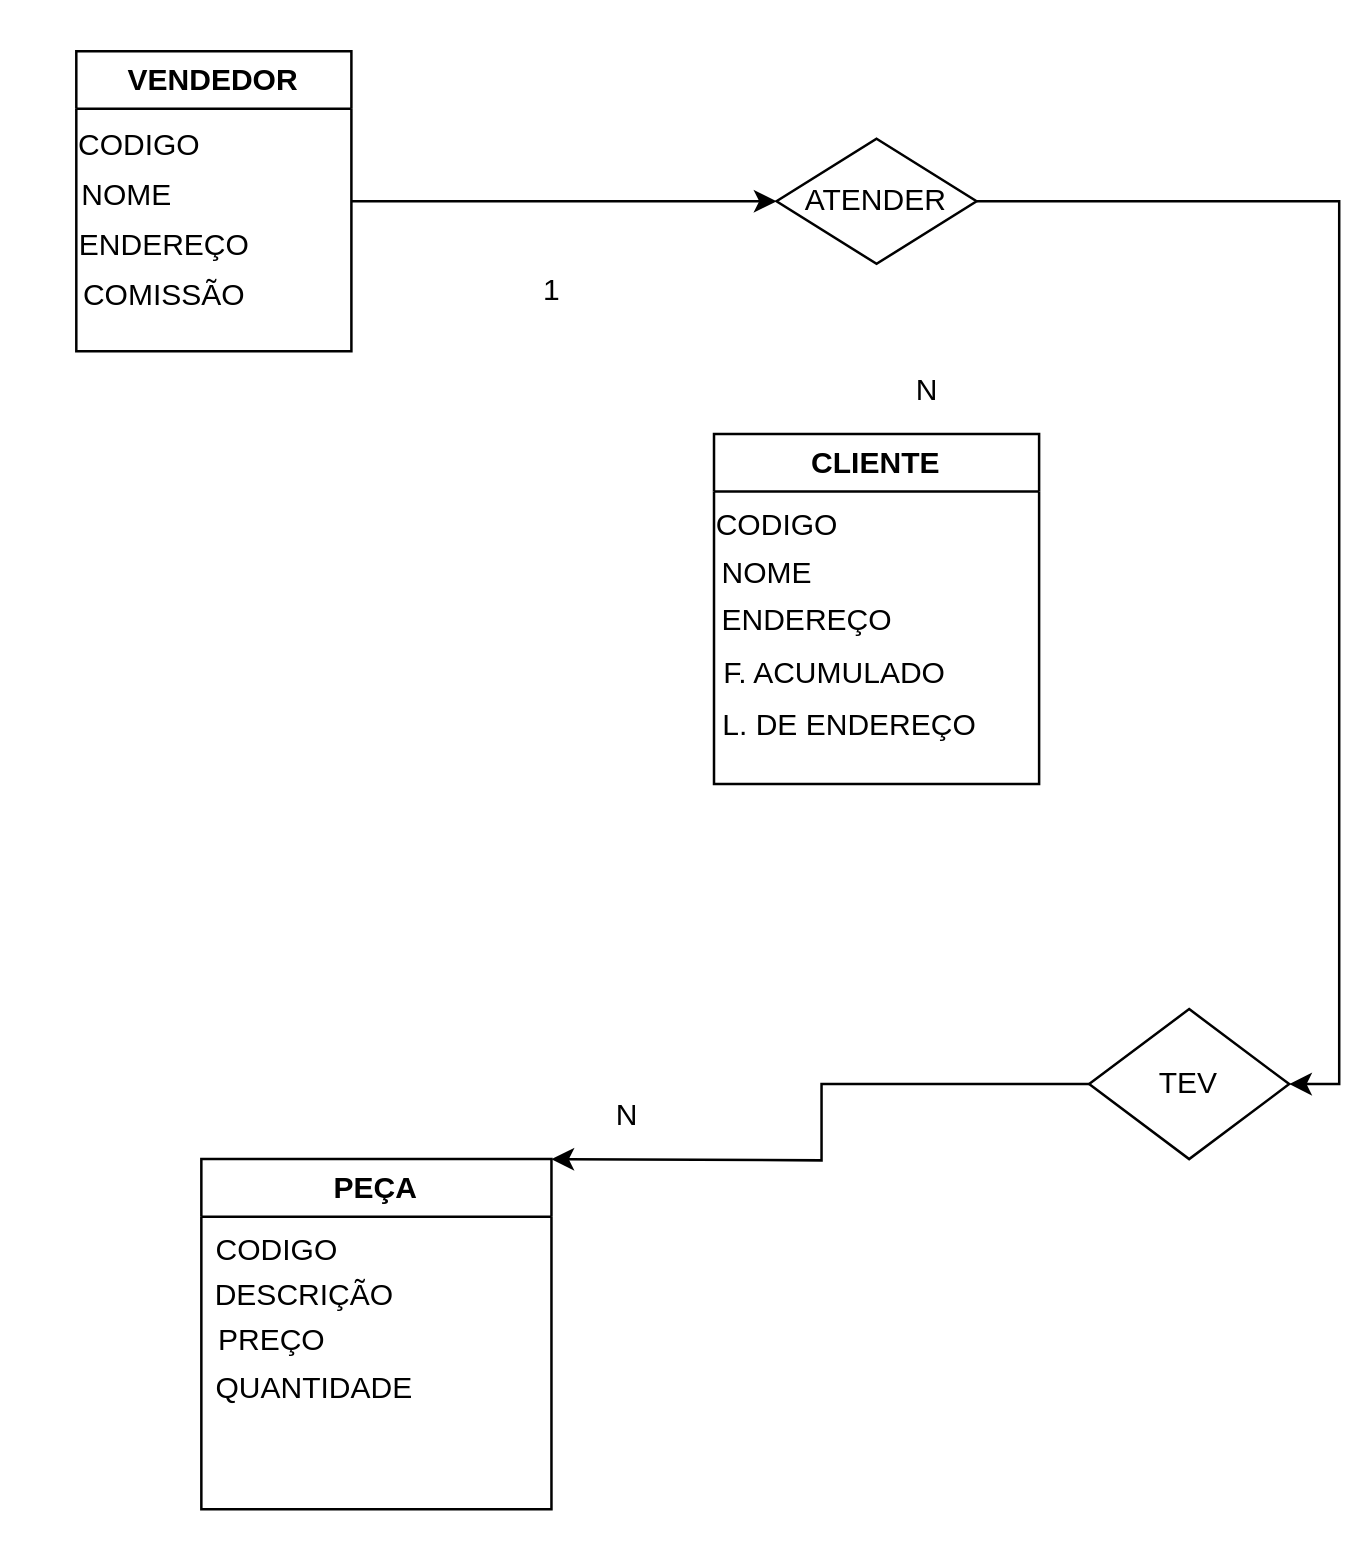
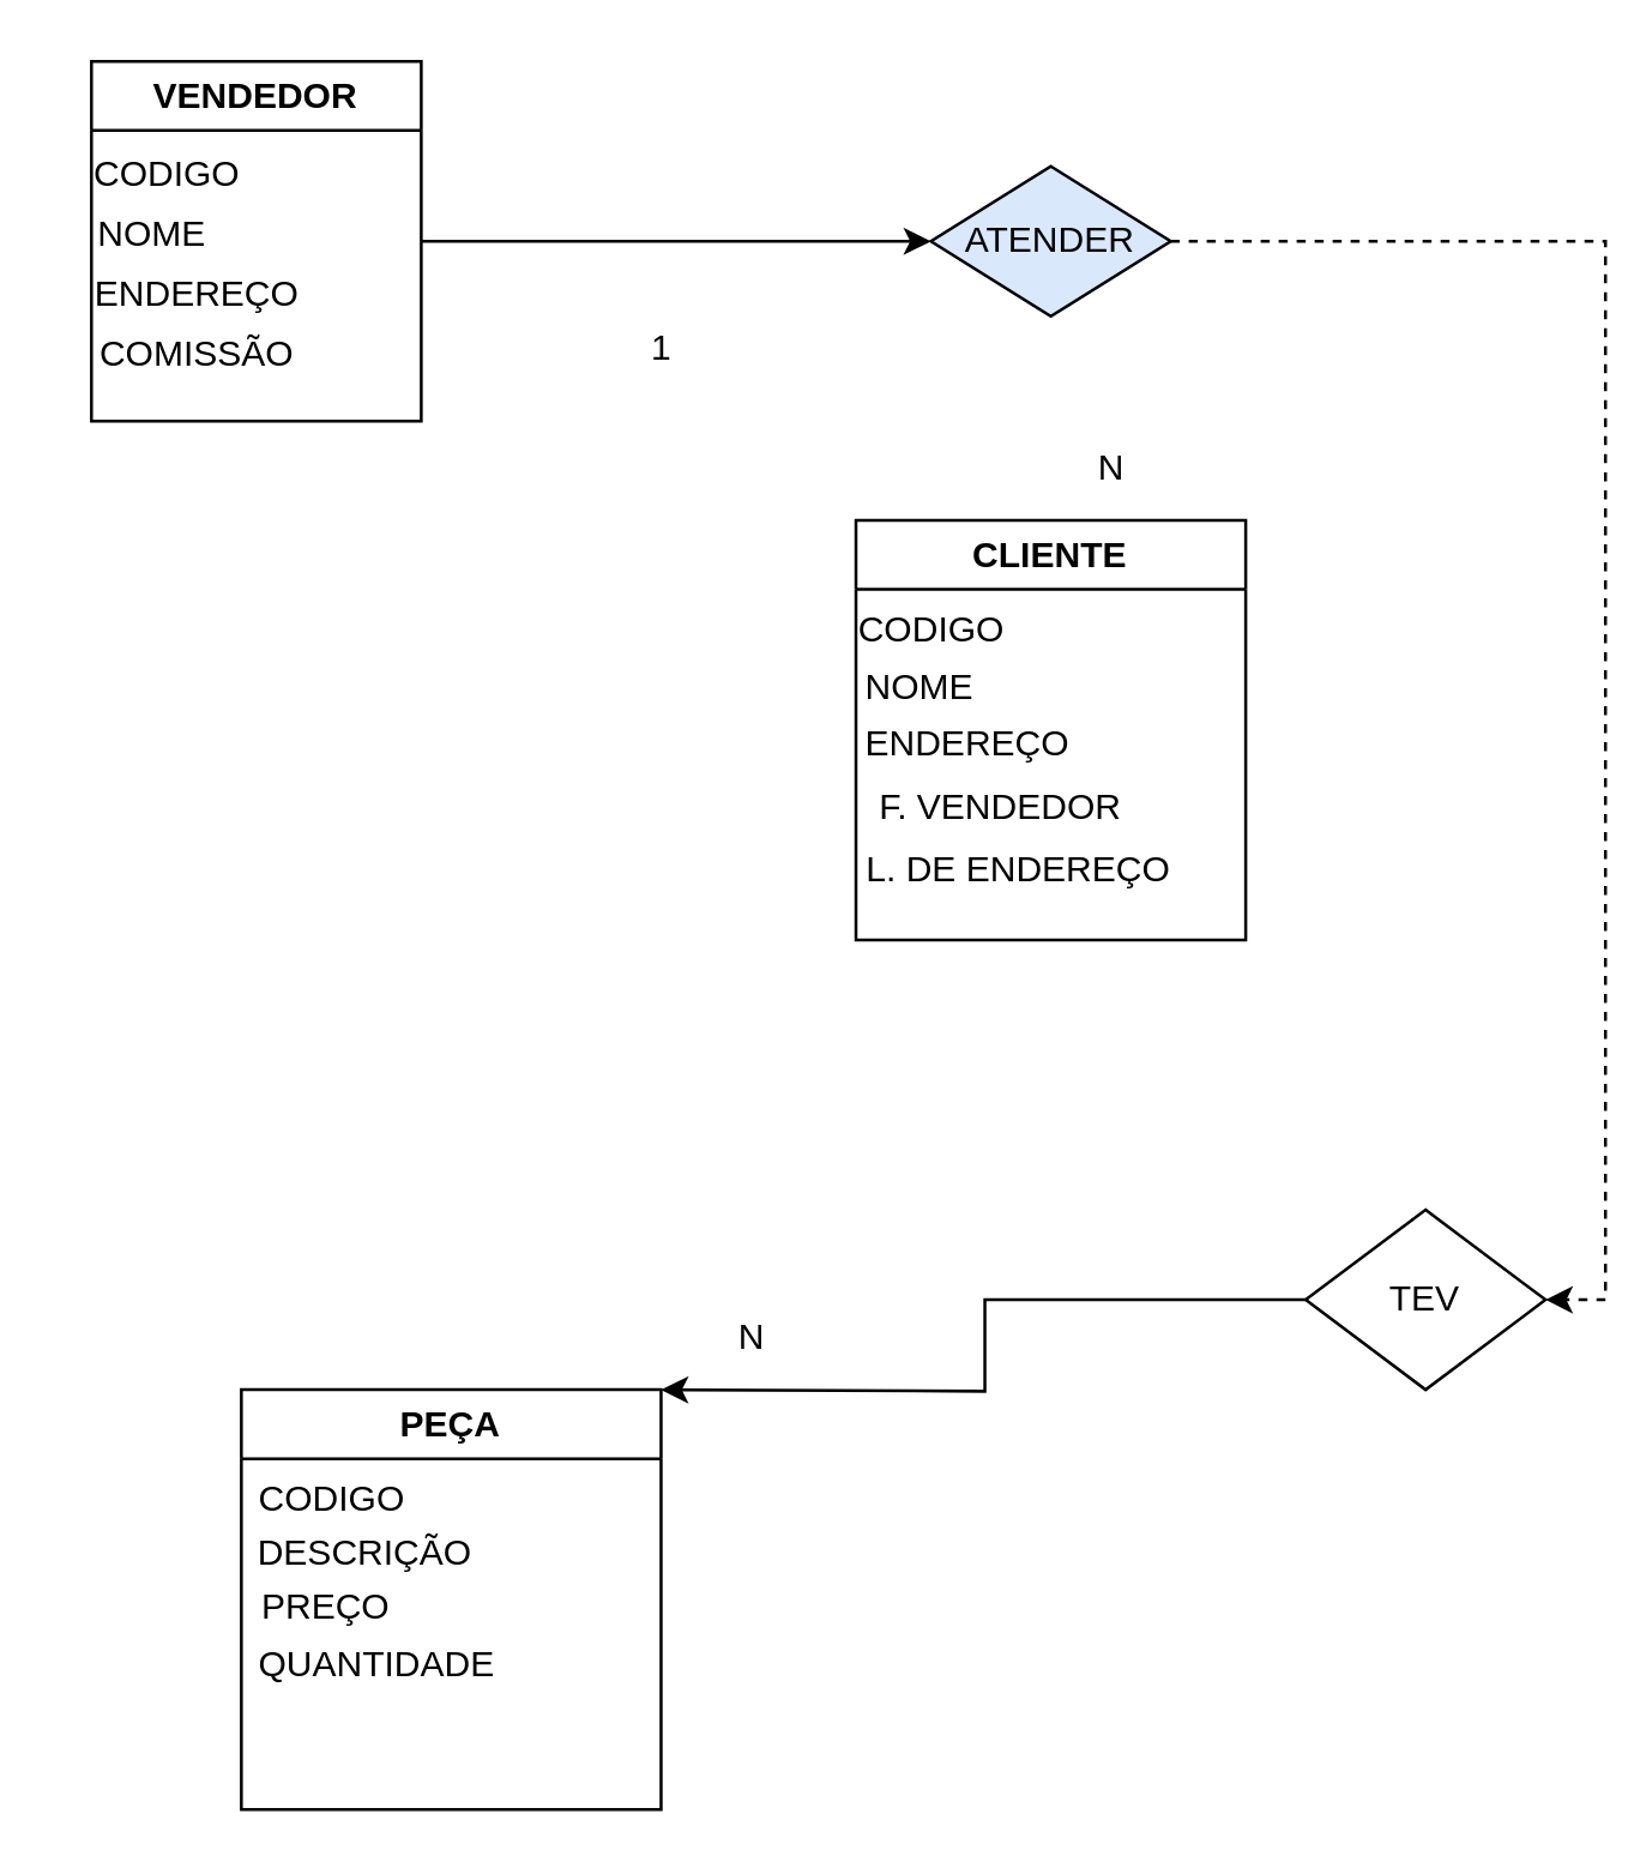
  <mxCell id="0" />
  <mxCell id="1" parent="0" />
  <mxCell id="2" style="edgeStyle=orthogonalEdgeStyle;rounded=0;orthogonalLoop=1;jettySize=auto;html=1;exitX=1;exitY=0.5;exitDx=0;exitDy=0;" edge="1" parent="1" source="3"><mxGeometry relative="1" as="geometry"><mxPoint x="310" y="80" as="targetPoint" /></mxGeometry></mxCell>
  <mxCell id="3" value="VENDEDOR" style="swimlane;whiteSpace=wrap;html=1;" vertex="1" parent="1"><mxGeometry x="30" y="20" width="110" height="120" as="geometry" /></mxCell>
  <mxCell id="4" value="CODIGO" style="text;html=1;align=center;verticalAlign=middle;resizable=0;points=[];autosize=1;strokeColor=none;fillColor=none;" vertex="1" parent="3"><mxGeometry x="-10" y="23" width="70" height="30" as="geometry" /></mxCell>
  <mxCell id="5" value="&lt;div&gt;NOME&lt;/div&gt;" style="text;html=1;align=center;verticalAlign=middle;resizable=0;points=[];autosize=1;strokeColor=none;fillColor=none;" vertex="1" parent="3"><mxGeometry x="-10" y="43" width="60" height="30" as="geometry" /></mxCell>
  <mxCell id="6" value="&lt;div&gt;ENDEREÇO&lt;/div&gt;" style="text;html=1;align=center;verticalAlign=middle;resizable=0;points=[];autosize=1;strokeColor=none;fillColor=none;" vertex="1" parent="3"><mxGeometry x="-10" y="63" width="90" height="30" as="geometry" /></mxCell>
  <mxCell id="7" value="COMISSÃO" style="text;html=1;align=center;verticalAlign=middle;resizable=0;points=[];autosize=1;strokeColor=none;fillColor=none;" vertex="1" parent="3"><mxGeometry x="-10" y="83" width="90" height="30" as="geometry" /></mxCell>
  <mxCell id="8" value="1" style="text;html=1;align=center;verticalAlign=middle;resizable=0;points=[];autosize=1;strokeColor=none;fillColor=none;" vertex="1" parent="1"><mxGeometry x="205" y="101" width="30" height="30" as="geometry" /></mxCell>
- <mxCell id="9" style="edgeStyle=orthogonalEdgeStyle;rounded=0;orthogonalLoop=1;jettySize=auto;html=1;exitX=1;exitY=0.5;exitDx=0;exitDy=0;entryX=1;entryY=0.5;entryDx=0;entryDy=0;" edge="1" parent="1" source="10" target="18"><mxGeometry relative="1" as="geometry"><mxPoint x="500" y="463" as="targetPoint" /></mxGeometry></mxCell>
- <mxCell id="10" value="ATENDER" style="rhombus;whiteSpace=wrap;html=1;" vertex="1" parent="1"><mxGeometry x="310" y="55" width="80" height="50" as="geometry" /></mxCell>
+ <mxCell id="9" style="edgeStyle=orthogonalEdgeStyle;rounded=0;orthogonalLoop=1;jettySize=auto;html=1;exitX=1;exitY=0.5;exitDx=0;exitDy=0;entryX=1;entryY=0.5;entryDx=0;entryDy=0;dashed=1;" edge="1" parent="1" source="10" target="18"><mxGeometry relative="1" as="geometry"><mxPoint x="500" y="463" as="targetPoint" /></mxGeometry></mxCell>
+ <mxCell id="10" value="ATENDER" style="rhombus;whiteSpace=wrap;html=1;fillColor=#dae8fc;" vertex="1" parent="1"><mxGeometry x="310" y="55" width="80" height="50" as="geometry" /></mxCell>
  <mxCell id="11" value="CLIENTE" style="swimlane;whiteSpace=wrap;html=1;" vertex="1" parent="1"><mxGeometry x="285" y="173" width="130" height="140" as="geometry" /></mxCell>
  <mxCell id="12" value="CODIGO" style="text;html=1;align=center;verticalAlign=middle;resizable=0;points=[];autosize=1;strokeColor=none;fillColor=none;" vertex="1" parent="1"><mxGeometry x="275" y="195" width="70" height="30" as="geometry" /></mxCell>
  <mxCell id="13" value="NOME" style="text;html=1;align=center;verticalAlign=middle;resizable=0;points=[];autosize=1;strokeColor=none;fillColor=none;" vertex="1" parent="1"><mxGeometry x="276" y="214" width="60" height="30" as="geometry" /></mxCell>
  <mxCell id="14" value="ENDEREÇO" style="text;html=1;align=center;verticalAlign=middle;resizable=0;points=[];autosize=1;strokeColor=none;fillColor=none;" vertex="1" parent="1"><mxGeometry x="277" y="233" width="90" height="30" as="geometry" /></mxCell>
- <mxCell id="15" value="F. ACUMULADO" style="text;html=1;align=center;verticalAlign=middle;resizable=0;points=[];autosize=1;strokeColor=none;fillColor=none;" vertex="1" parent="1"><mxGeometry x="278" y="254" width="110" height="30" as="geometry" /></mxCell>
+ <mxCell id="15" value="F. VENDEDOR" style="text;html=1;align=center;verticalAlign=middle;resizable=0;points=[];autosize=1;strokeColor=none;fillColor=none;" vertex="1" parent="1"><mxGeometry x="278" y="254" width="110" height="30" as="geometry" /></mxCell>
  <mxCell id="16" value="L. DE ENDEREÇO" style="text;html=1;align=center;verticalAlign=middle;resizable=0;points=[];autosize=1;strokeColor=none;fillColor=none;" vertex="1" parent="1"><mxGeometry x="279" y="275" width="120" height="30" as="geometry" /></mxCell>
  <mxCell id="17" style="edgeStyle=orthogonalEdgeStyle;rounded=0;orthogonalLoop=1;jettySize=auto;html=1;exitX=0;exitY=0.5;exitDx=0;exitDy=0;" edge="1" parent="1" source="18"><mxGeometry relative="1" as="geometry"><mxPoint x="220" y="463" as="targetPoint" /></mxGeometry></mxCell>
  <mxCell id="18" value="TEV" style="rhombus;whiteSpace=wrap;html=1;" vertex="1" parent="1"><mxGeometry x="435" y="403" width="80" height="60" as="geometry" /></mxCell>
  <mxCell id="19" style="edgeStyle=orthogonalEdgeStyle;rounded=0;orthogonalLoop=1;jettySize=auto;html=1;exitX=0.5;exitY=1;exitDx=0;exitDy=0;" edge="1" parent="1" source="18" target="18"><mxGeometry relative="1" as="geometry" /></mxCell>
  <mxCell id="20" value="PEÇA" style="swimlane;whiteSpace=wrap;html=1;" vertex="1" parent="1"><mxGeometry x="80" y="463" width="140" height="140" as="geometry" /></mxCell>
  <mxCell id="21" value="CODIGO" style="text;html=1;align=center;verticalAlign=middle;resizable=0;points=[];autosize=1;strokeColor=none;fillColor=none;" vertex="1" parent="1"><mxGeometry x="75" y="485" width="70" height="30" as="geometry" /></mxCell>
  <mxCell id="22" value="DESCRIÇÃO" style="text;html=1;align=center;verticalAlign=middle;resizable=0;points=[];autosize=1;strokeColor=none;fillColor=none;" vertex="1" parent="1"><mxGeometry x="76" y="503" width="90" height="30" as="geometry" /></mxCell>
  <mxCell id="23" value="PREÇO" style="text;html=1;align=center;verticalAlign=middle;resizable=0;points=[];autosize=1;strokeColor=none;fillColor=none;" vertex="1" parent="1"><mxGeometry x="73" y="521" width="70" height="30" as="geometry" /></mxCell>
  <mxCell id="24" value="QUANTIDADE" style="text;html=1;align=center;verticalAlign=middle;resizable=0;points=[];autosize=1;strokeColor=none;fillColor=none;" vertex="1" parent="1"><mxGeometry x="75" y="540" width="100" height="30" as="geometry" /></mxCell>
  <mxCell id="25" value="N" style="text;html=1;align=center;verticalAlign=middle;resizable=0;points=[];autosize=1;strokeColor=none;fillColor=none;" vertex="1" parent="1"><mxGeometry x="235" y="431" width="30" height="30" as="geometry" /></mxCell>
  <mxCell id="26" value="N" style="text;html=1;align=center;verticalAlign=middle;resizable=0;points=[];autosize=1;strokeColor=none;fillColor=none;" vertex="1" parent="1"><mxGeometry x="355" y="141" width="30" height="30" as="geometry" /></mxCell>
